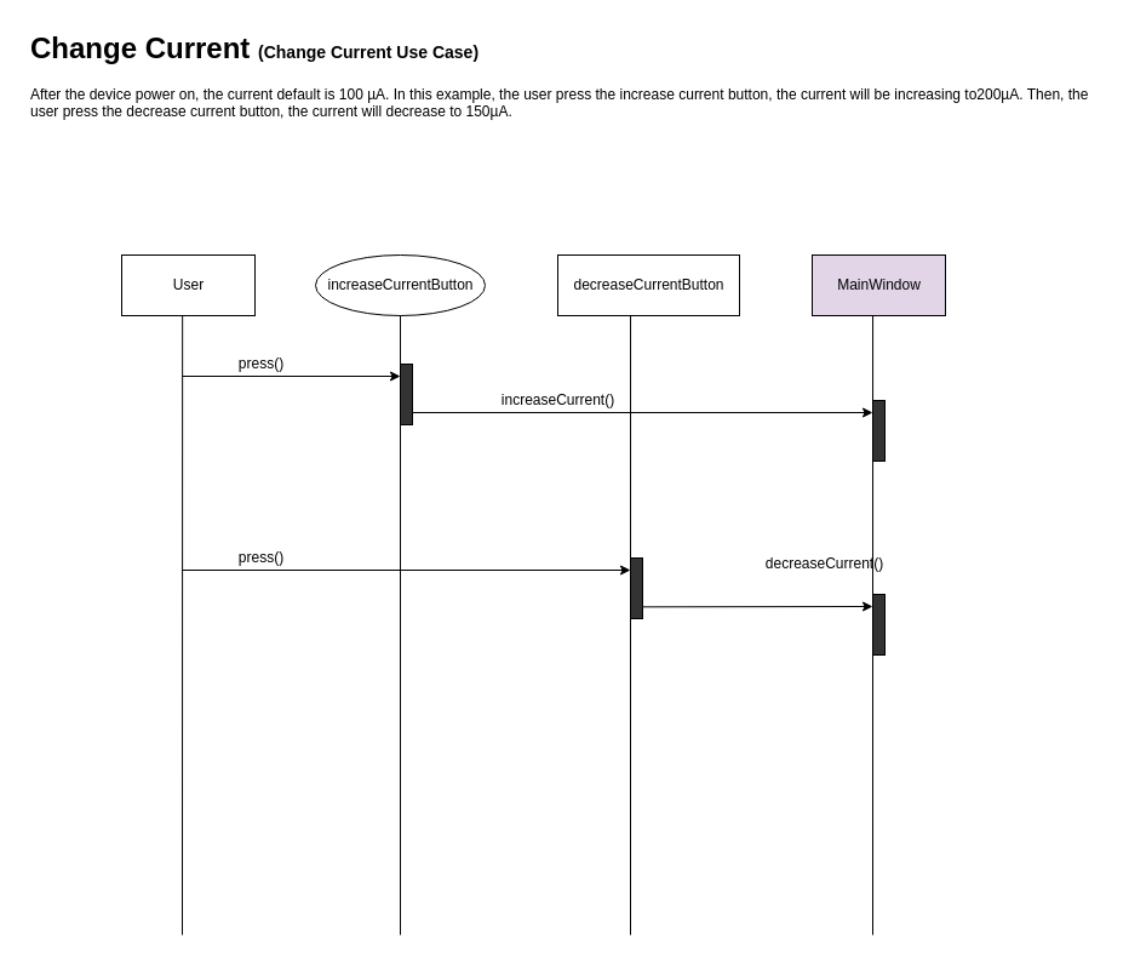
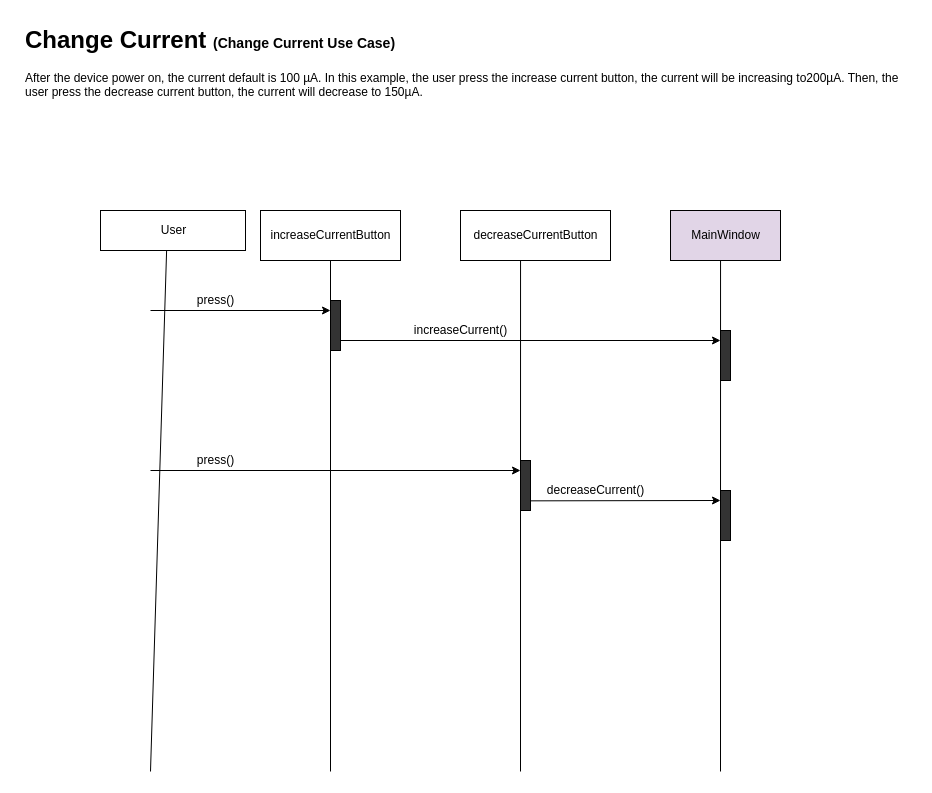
  <mxCell id="0" />
  <mxCell id="1" parent="0" />
- <mxCell id="2" value="User" style="html=1;" vertex="1" parent="1"><mxGeometry x="100" y="210" width="110" height="50" as="geometry" /></mxCell>
- <mxCell id="3" value="increaseCurrentButton" style="ellipse;html=1;" vertex="1" parent="1"><mxGeometry x="260" y="210" width="140" height="50" as="geometry" /></mxCell>
+ <mxCell id="2" value="User" style="html=1;" vertex="1" parent="1"><mxGeometry x="100" y="210" width="145" height="40" as="geometry" /></mxCell>
+ <mxCell id="3" value="increaseCurrentButton" style="html=1;" vertex="1" parent="1"><mxGeometry x="260" y="210" width="140" height="50" as="geometry" /></mxCell>
  <mxCell id="4" value="decreaseCurrentButton" style="html=1;" vertex="1" parent="1"><mxGeometry x="460" y="210" width="150" height="50" as="geometry" /></mxCell>
  <mxCell id="5" value="" style="endArrow=none;html=1;rounded=0;entryX=0.456;entryY=0.997;entryDx=0;entryDy=0;entryPerimeter=0;" edge="1" parent="1" target="2"><mxGeometry width="50" height="50" relative="1" as="geometry"><mxPoint x="150" y="771" as="sourcePoint" /><mxPoint x="149" y="270" as="targetPoint" /></mxGeometry></mxCell>
  <mxCell id="6" value="" style="endArrow=none;html=1;rounded=0;entryX=0.5;entryY=1;entryDx=0;entryDy=0;" edge="1" parent="1" target="3"><mxGeometry width="50" height="50" relative="1" as="geometry"><mxPoint x="330" y="771" as="sourcePoint" /><mxPoint x="334.71" y="260" as="targetPoint" /></mxGeometry></mxCell>
  <mxCell id="7" value="" style="endArrow=none;html=1;rounded=0;entryX=0.455;entryY=1;entryDx=0;entryDy=0;entryPerimeter=0;" edge="1" parent="1"><mxGeometry width="50" height="50" relative="1" as="geometry"><mxPoint x="520" y="771" as="sourcePoint" /><mxPoint x="520.05" y="260" as="targetPoint" /></mxGeometry></mxCell>
  <mxCell id="8" value="" style="html=1;points=[];perimeter=orthogonalPerimeter;fillColor=#333333;" vertex="1" parent="1"><mxGeometry x="330" y="300" width="10" height="50" as="geometry" /></mxCell>
  <mxCell id="9" value="MainWindow" style="html=1;fillColor=#e1d5e7;" vertex="1" parent="1"><mxGeometry x="670" y="210" width="110" height="50" as="geometry" /></mxCell>
  <mxCell id="10" value="" style="endArrow=none;html=1;rounded=0;entryX=0.455;entryY=1;entryDx=0;entryDy=0;entryPerimeter=0;" edge="1" parent="1"><mxGeometry width="50" height="50" relative="1" as="geometry"><mxPoint x="720" y="771" as="sourcePoint" /><mxPoint x="720.05" y="260" as="targetPoint" /></mxGeometry></mxCell>
  <mxCell id="11" value="" style="endArrow=classic;html=1;rounded=0;" edge="1" parent="1"><mxGeometry width="50" height="50" relative="1" as="geometry"><mxPoint x="150" y="310" as="sourcePoint" /><mxPoint x="330" y="310" as="targetPoint" /></mxGeometry></mxCell>
  <mxCell id="12" value="press()" style="text;html=1;align=center;verticalAlign=middle;resizable=0;points=[];autosize=1;strokeColor=none;fillColor=none;" vertex="1" parent="1"><mxGeometry x="190" y="290" width="50" height="20" as="geometry" /></mxCell>
  <mxCell id="13" value="" style="endArrow=classic;html=1;rounded=0;" edge="1" parent="1" source="8"><mxGeometry width="50" height="50" relative="1" as="geometry"><mxPoint x="430" y="380" as="sourcePoint" /><mxPoint x="720" y="340" as="targetPoint" /></mxGeometry></mxCell>
  <mxCell id="14" value="" style="html=1;points=[];perimeter=orthogonalPerimeter;fillColor=#333333;" vertex="1" parent="1"><mxGeometry x="720" y="330" width="10" height="50" as="geometry" /></mxCell>
  <mxCell id="15" value="increaseCurrent()" style="text;html=1;align=center;verticalAlign=middle;resizable=0;points=[];autosize=1;strokeColor=none;fillColor=none;" vertex="1" parent="1"><mxGeometry x="405" y="320" width="110" height="20" as="geometry" /></mxCell>
  <mxCell id="16" value="" style="endArrow=classic;html=1;rounded=0;" edge="1" parent="1"><mxGeometry width="50" height="50" relative="1" as="geometry"><mxPoint x="150" y="470" as="sourcePoint" /><mxPoint x="520" y="470" as="targetPoint" /></mxGeometry></mxCell>
  <mxCell id="17" value="" style="html=1;points=[];perimeter=orthogonalPerimeter;fillColor=#333333;" vertex="1" parent="1"><mxGeometry x="520" y="460" width="10" height="50" as="geometry" /></mxCell>
  <mxCell id="18" value="press()" style="text;html=1;align=center;verticalAlign=middle;resizable=0;points=[];autosize=1;strokeColor=none;fillColor=none;" vertex="1" parent="1"><mxGeometry x="190" y="450" width="50" height="20" as="geometry" /></mxCell>
  <mxCell id="19" value="" style="endArrow=classic;html=1;rounded=0;exitX=0.967;exitY=0.807;exitDx=0;exitDy=0;exitPerimeter=0;" edge="1" parent="1" source="17"><mxGeometry width="50" height="50" relative="1" as="geometry"><mxPoint x="600" y="530" as="sourcePoint" /><mxPoint x="720" y="500" as="targetPoint" /></mxGeometry></mxCell>
  <mxCell id="20" value="" style="html=1;points=[];perimeter=orthogonalPerimeter;fillColor=#333333;" vertex="1" parent="1"><mxGeometry x="720" y="490" width="10" height="50" as="geometry" /></mxCell>
- <mxCell id="21" value="decreaseCurrent()" style="text;html=1;align=center;verticalAlign=middle;resizable=0;points=[];autosize=1;strokeColor=none;fillColor=none;" vertex="1" parent="1"><mxGeometry x="625" y="455" width="110" height="20" as="geometry" /></mxCell>
+ <mxCell id="21" value="decreaseCurrent()" style="text;html=1;align=center;verticalAlign=middle;resizable=0;points=[];autosize=1;strokeColor=none;fillColor=none;" vertex="1" parent="1"><mxGeometry x="540" y="480" width="110" height="20" as="geometry" /></mxCell>
  <mxCell id="22" value="&lt;h1&gt;Change Current&amp;nbsp;&lt;font style=&quot;font-size: 14px&quot;&gt;(Change Current Use Case)&lt;/font&gt;&lt;/h1&gt;&lt;p&gt;After the device power on, the current default is 100&amp;nbsp;µA. In this example, the user press the increase current button, the current will be increasing to200µA. Then, the user press the decrease current button, the current will decrease to 150µA.&lt;/p&gt;" style="text;html=1;strokeColor=none;fillColor=none;spacing=5;spacingTop=-20;whiteSpace=wrap;overflow=hidden;rounded=0;" vertex="1" parent="1"><mxGeometry x="20" y="20" width="890" height="120" as="geometry" /></mxCell>
